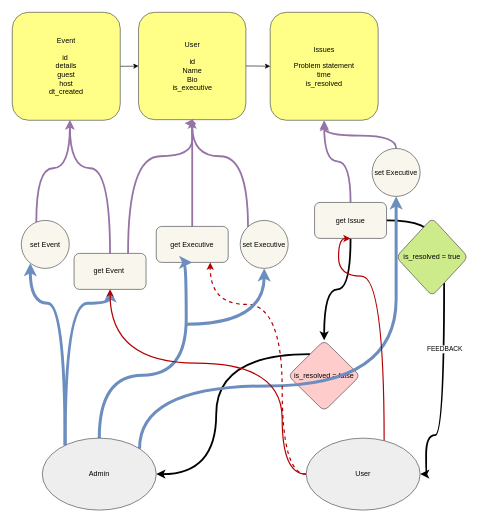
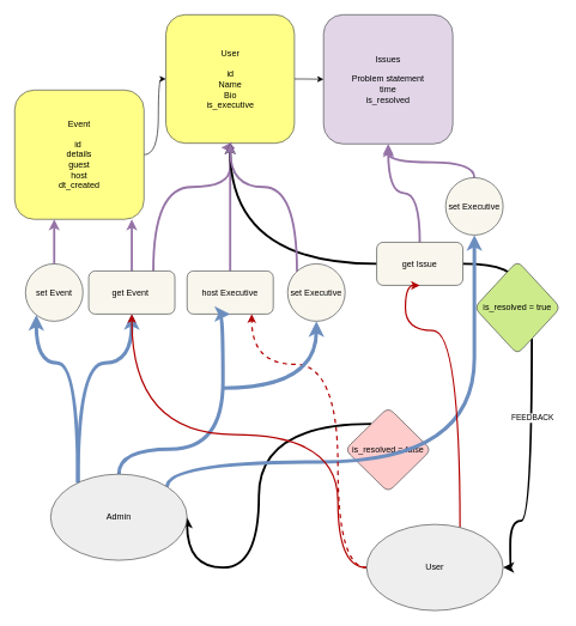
  <mxCell id="0" />
  <mxCell id="1" parent="0" />
  <mxCell id="2" value="" style="edgeStyle=orthogonalEdgeStyle;rounded=1;orthogonalLoop=1;jettySize=auto;html=1;curved=1;" parent="1" source="3" target="6" edge="1"><mxGeometry relative="1" as="geometry" /></mxCell>
- <mxCell id="3" value="Event&lt;br&gt;&lt;br&gt;id&amp;nbsp;&lt;br&gt;details&lt;br&gt;guest&lt;br&gt;host&lt;br&gt;dt_created" style="whiteSpace=wrap;html=1;aspect=fixed;fillColor=#ffff88;strokeColor=#36393d;rounded=1;" parent="1" vertex="1"><mxGeometry x="20" y="20" width="180" height="180" as="geometry" /></mxCell>
- <mxCell id="4" value="Issues&lt;br&gt;&lt;br&gt;Problem statement&lt;br&gt;time&lt;br&gt;is_resolved&lt;br&gt;" style="whiteSpace=wrap;html=1;aspect=fixed;fillColor=#ffff88;strokeColor=#36393d;rounded=1;" parent="1" vertex="1"><mxGeometry x="450" y="20" width="180" height="180" as="geometry" /></mxCell>
+ <mxCell id="3" value="Event&lt;br&gt;&lt;br&gt;id&amp;nbsp;&lt;br&gt;details&lt;br&gt;guest&lt;br&gt;host&lt;br&gt;dt_created" style="whiteSpace=wrap;html=1;aspect=fixed;fillColor=#ffff88;strokeColor=#36393d;rounded=1;" parent="1" vertex="1"><mxGeometry x="20" y="125" width="180" height="180" as="geometry" /></mxCell>
+ <mxCell id="4" value="Issues&lt;br&gt;&lt;br&gt;Problem statement&lt;br&gt;time&lt;br&gt;is_resolved&lt;br&gt;" style="whiteSpace=wrap;html=1;aspect=fixed;fillColor=#e1d5e7;strokeColor=#36393d;rounded=1;" parent="1" vertex="1"><mxGeometry x="450" y="20" width="180" height="180" as="geometry" /></mxCell>
  <mxCell id="5" value="" style="edgeStyle=orthogonalEdgeStyle;rounded=1;orthogonalLoop=1;jettySize=auto;html=1;curved=1;" parent="1" source="6" target="4" edge="1"><mxGeometry relative="1" as="geometry" /></mxCell>
  <mxCell id="6" value="User&lt;br&gt;&lt;br&gt;id&lt;br&gt;Name&lt;br&gt;Bio&lt;br&gt;is_executive" style="whiteSpace=wrap;html=1;aspect=fixed;fillColor=#ffff88;strokeColor=#36393d;rounded=1;" parent="1" vertex="1"><mxGeometry x="230.5" y="20" width="179" height="179" as="geometry" /></mxCell>
  <mxCell id="7" value="" style="edgeStyle=orthogonalEdgeStyle;rounded=1;orthogonalLoop=1;jettySize=auto;html=1;fillColor=#e1d5e7;strokeColor=#9673a6;strokeWidth=3;curved=1;" parent="1" source="10" target="3" edge="1"><mxGeometry relative="1" as="geometry"><Array as="points"><mxPoint x="183" y="280" /><mxPoint x="116" y="280" /></Array></mxGeometry></mxCell>
  <mxCell id="8" value="" style="edgeStyle=orthogonalEdgeStyle;rounded=1;orthogonalLoop=1;jettySize=auto;html=1;fillColor=#dae8fc;strokeColor=#6c8ebf;gradientColor=#7ea6e0;strokeWidth=5;curved=1;" parent="1" source="29" target="10" edge="1"><mxGeometry relative="1" as="geometry"><Array as="points"><mxPoint x="108" y="505" /><mxPoint x="183" y="505" /></Array></mxGeometry></mxCell>
  <mxCell id="9" style="edgeStyle=orthogonalEdgeStyle;rounded=1;orthogonalLoop=1;jettySize=auto;html=1;exitX=0.75;exitY=0;exitDx=0;exitDy=0;strokeColor=#9673A6;strokeWidth=3;entryX=0.43;entryY=1.034;entryDx=0;entryDy=0;entryPerimeter=0;curved=1;" parent="1" source="10" target="6" edge="1"><mxGeometry relative="1" as="geometry"><mxPoint x="320" y="260" as="targetPoint" /><Array as="points"><mxPoint x="213" y="260" /><mxPoint x="320" y="260" /></Array></mxGeometry></mxCell>
- <mxCell id="10" value="get Event&amp;nbsp;" style="rounded=1;whiteSpace=wrap;html=1;fillColor=#f9f7ed;strokeColor=#36393d;" parent="1" vertex="1"><mxGeometry x="123" y="422" width="120" height="60" as="geometry" /></mxCell>
+ <mxCell id="10" value="get Event&amp;nbsp;" style="rounded=1;whiteSpace=wrap;html=1;fillColor=#f9f7ed;strokeColor=#36393d;" parent="1" vertex="1"><mxGeometry x="123" y="377" width="120" height="60" as="geometry" /></mxCell>
  <mxCell id="11" value="" style="edgeStyle=orthogonalEdgeStyle;rounded=1;orthogonalLoop=1;jettySize=auto;html=1;fillColor=#e1d5e7;strokeColor=#9673A6;strokeWidth=3;curved=1;endArrow=diamond;" parent="1" source="12" target="6" edge="1"><mxGeometry relative="1" as="geometry"><Array as="points"><mxPoint x="320" y="240" /><mxPoint x="320" y="240" /></Array></mxGeometry></mxCell>
- <mxCell id="12" value="get Executive" style="rounded=1;whiteSpace=wrap;html=1;fillColor=#f9f7ed;strokeColor=#36393d;" parent="1" vertex="1"><mxGeometry x="260" y="377" width="120" height="60" as="geometry" /></mxCell>
+ <mxCell id="12" value="host Executive" style="rounded=1;whiteSpace=wrap;html=1;fillColor=#f9f7ed;strokeColor=#36393d;" parent="1" vertex="1"><mxGeometry x="260" y="377" width="120" height="60" as="geometry" /></mxCell>
  <mxCell id="13" value="" style="edgeStyle=orthogonalEdgeStyle;rounded=1;orthogonalLoop=1;jettySize=auto;html=1;fillColor=#e1d5e7;strokeColor=#9673A6;strokeWidth=3;curved=1;" parent="1" source="16" target="4" edge="1"><mxGeometry relative="1" as="geometry" /></mxCell>
  <mxCell id="14" value="" style="edgeStyle=orthogonalEdgeStyle;rounded=1;orthogonalLoop=1;jettySize=auto;html=1;strokeWidth=3;entryX=0.5;entryY=0;entryDx=0;entryDy=0;curved=1;" parent="1" source="16" edge="1"><mxGeometry relative="1" as="geometry"><mxPoint x="720" y="410" as="targetPoint" /></mxGeometry></mxCell>
- <mxCell id="15" value="" style="edgeStyle=orthogonalEdgeStyle;rounded=1;orthogonalLoop=1;jettySize=auto;html=1;strokeWidth=3;curved=1;" parent="1" source="16" target="21" edge="1"><mxGeometry relative="1" as="geometry" /></mxCell>
+ <mxCell id="15" value="" style="edgeStyle=orthogonalEdgeStyle;rounded=1;orthogonalLoop=1;jettySize=auto;html=1;strokeWidth=3;curved=1;" parent="1" source="16" target="6" edge="1"><mxGeometry relative="1" as="geometry" /></mxCell>
  <mxCell id="16" value="get Issue" style="rounded=1;whiteSpace=wrap;html=1;fillColor=#f9f7ed;strokeColor=#36393d;" parent="1" vertex="1"><mxGeometry x="524" y="337" width="120" height="60" as="geometry" /></mxCell>
  <mxCell id="17" style="edgeStyle=orthogonalEdgeStyle;rounded=1;orthogonalLoop=1;jettySize=auto;html=1;entryX=1;entryY=0.5;entryDx=0;entryDy=0;strokeWidth=3;curved=1;" parent="1" source="19" target="33" edge="1"><mxGeometry relative="1" as="geometry"><mxPoint x="743" y="735" as="targetPoint" /><mxPoint x="720" y="540" as="sourcePoint" /><Array as="points"><mxPoint x="740" y="725" /><mxPoint x="710" y="725" /><mxPoint x="710" y="790" /></Array></mxGeometry></mxCell>
  <mxCell id="18" value="FEEDBACK" style="edgeLabel;html=1;align=center;verticalAlign=middle;resizable=0;points=[];rounded=1;" parent="17" vertex="1" connectable="0"><mxGeometry x="-0.386" y="2" relative="1" as="geometry"><mxPoint x="-2" as="offset" /></mxGeometry></mxCell>
  <mxCell id="19" value="is_resolved = true" style="rhombus;whiteSpace=wrap;html=1;rounded=1;fillColor=#cdeb8b;strokeColor=#36393d;" parent="1" vertex="1"><mxGeometry x="660" y="363" width="120" height="130" as="geometry" /></mxCell>
  <mxCell id="20" style="edgeStyle=orthogonalEdgeStyle;rounded=1;orthogonalLoop=1;jettySize=auto;html=1;entryX=1;entryY=0.5;entryDx=0;entryDy=0;strokeWidth=3;curved=1;" parent="1" source="21" target="29" edge="1"><mxGeometry relative="1" as="geometry"><Array as="points"><mxPoint x="360" y="590" /><mxPoint x="360" y="790" /></Array></mxGeometry></mxCell>
  <mxCell id="21" value="is_resolved = false" style="rhombus;whiteSpace=wrap;html=1;rounded=1;fillColor=#ffcccc;strokeColor=#36393d;" parent="1" vertex="1"><mxGeometry x="480" y="567" width="120" height="118" as="geometry" /></mxCell>
  <mxCell id="22" value="" style="edgeStyle=orthogonalEdgeStyle;rounded=1;orthogonalLoop=1;jettySize=auto;html=1;fillColor=#e1d5e7;strokeColor=#9673a6;strokeWidth=3;curved=1;" parent="1" source="24" target="3" edge="1"><mxGeometry relative="1" as="geometry"><Array as="points"><mxPoint x="60" y="280" /><mxPoint x="116" y="280" /></Array></mxGeometry></mxCell>
  <mxCell id="23" value="" style="edgeStyle=orthogonalEdgeStyle;rounded=1;orthogonalLoop=1;jettySize=auto;html=1;fillColor=#dae8fc;strokeColor=#6c8ebf;gradientColor=#7ea6e0;strokeWidth=5;curved=1;" parent="1" source="29" target="24" edge="1"><mxGeometry relative="1" as="geometry"><Array as="points"><mxPoint x="108" y="505" /><mxPoint x="50" y="505" /></Array></mxGeometry></mxCell>
  <mxCell id="24" value="set Event" style="ellipse;whiteSpace=wrap;html=1;aspect=fixed;fillColor=#f9f7ed;strokeColor=#36393d;rounded=1;" parent="1" vertex="1"><mxGeometry x="35" y="367" width="80" height="80" as="geometry" /></mxCell>
  <mxCell id="25" value="" style="edgeStyle=orthogonalEdgeStyle;rounded=1;orthogonalLoop=1;jettySize=auto;html=1;fillColor=#e1d5e7;strokeColor=#9673a6;strokeWidth=3;curved=1;" parent="1" source="26" target="6" edge="1"><mxGeometry relative="1" as="geometry"><Array as="points"><mxPoint x="413" y="260" /><mxPoint x="320" y="260" /></Array></mxGeometry></mxCell>
  <mxCell id="26" value="set Executive" style="ellipse;whiteSpace=wrap;html=1;aspect=fixed;fillColor=#f9f7ed;strokeColor=#36393d;rounded=1;" parent="1" vertex="1"><mxGeometry x="400" y="367" width="80" height="80" as="geometry" /></mxCell>
  <mxCell id="27" style="edgeStyle=orthogonalEdgeStyle;rounded=1;orthogonalLoop=1;jettySize=auto;html=1;entryX=0.5;entryY=1;entryDx=0;entryDy=0;fillColor=#dae8fc;strokeColor=#6C8EBF;gradientColor=#7ea6e0;strokeWidth=5;curved=1;" parent="1" source="29" target="12" edge="1"><mxGeometry relative="1" as="geometry"><mxPoint x="283" y="625" as="targetPoint" /><Array as="points"><mxPoint x="165" y="625" /><mxPoint x="310" y="625" /><mxPoint x="310" y="437" /></Array></mxGeometry></mxCell>
  <mxCell id="28" style="edgeStyle=orthogonalEdgeStyle;orthogonalLoop=1;jettySize=auto;html=1;exitX=1;exitY=0;exitDx=0;exitDy=0;entryX=0.5;entryY=1;entryDx=0;entryDy=0;strokeWidth=5;fillColor=#cce5ff;strokeColor=#6C8EBF;curved=1;" parent="1" source="29" target="36" edge="1"><mxGeometry relative="1" as="geometry"><Array as="points"><mxPoint x="232" y="643" /><mxPoint x="660" y="643" /><mxPoint x="660" y="353" /></Array></mxGeometry></mxCell>
- <mxCell id="29" value="Admin" style="ellipse;whiteSpace=wrap;html=1;fillColor=#eeeeee;strokeColor=#36393d;rounded=1;" parent="1" vertex="1"><mxGeometry x="70" y="730" width="190" height="120" as="geometry" /></mxCell>
+ <mxCell id="29" value="Admin" style="ellipse;whiteSpace=wrap;html=1;fillColor=#eeeeee;strokeColor=#36393d;rounded=1;" parent="1" vertex="1"><mxGeometry x="70" y="660" width="190" height="120" as="geometry" /></mxCell>
  <mxCell id="30" style="edgeStyle=orthogonalEdgeStyle;rounded=1;orthogonalLoop=1;jettySize=auto;html=1;entryX=0.5;entryY=1;entryDx=0;entryDy=0;fillColor=#e51400;strokeColor=#B20000;strokeWidth=2;curved=1;" parent="1" source="33" target="16" edge="1"><mxGeometry relative="1" as="geometry"><Array as="points"><mxPoint x="640" y="460" /><mxPoint x="564" y="460" /></Array></mxGeometry></mxCell>
  <mxCell id="31" style="edgeStyle=orthogonalEdgeStyle;rounded=1;orthogonalLoop=1;jettySize=auto;html=1;entryX=0.5;entryY=1;entryDx=0;entryDy=0;fillColor=#e51400;strokeColor=#B20000;strokeWidth=2;curved=1;" parent="1" source="33" target="10" edge="1"><mxGeometry relative="1" as="geometry"><mxPoint x="293" y="505" as="targetPoint" /><Array as="points"><mxPoint x="470" y="790" /><mxPoint x="470" y="605" /><mxPoint x="183" y="605" /></Array></mxGeometry></mxCell>
  <mxCell id="32" style="edgeStyle=orthogonalEdgeStyle;rounded=1;orthogonalLoop=1;jettySize=auto;html=1;entryX=0.75;entryY=1;entryDx=0;entryDy=0;fillColor=#e51400;strokeColor=#B20000;strokeWidth=2;curved=1;dashed=1;" parent="1" source="33" target="12" edge="1"><mxGeometry relative="1" as="geometry"><Array as="points"><mxPoint x="470" y="790" /><mxPoint x="470" y="507" /><mxPoint x="350" y="507" /></Array></mxGeometry></mxCell>
  <mxCell id="33" value="User" style="ellipse;whiteSpace=wrap;html=1;fillColor=#eeeeee;strokeColor=#36393d;rounded=1;" parent="1" vertex="1"><mxGeometry x="510" y="730" width="190" height="120" as="geometry" /></mxCell>
  <mxCell id="34" value="" style="endArrow=classic;html=1;rounded=1;fillColor=#dae8fc;strokeColor=#6c8ebf;gradientColor=#7ea6e0;strokeWidth=5;curved=1;" parent="1" target="26" edge="1"><mxGeometry width="50" height="50" relative="1" as="geometry"><mxPoint x="310" y="540" as="sourcePoint" /><mxPoint x="413" y="565" as="targetPoint" /><Array as="points"><mxPoint x="440" y="540" /></Array></mxGeometry></mxCell>
  <mxCell id="35" style="edgeStyle=orthogonalEdgeStyle;orthogonalLoop=1;jettySize=auto;html=1;exitX=0.5;exitY=0;exitDx=0;exitDy=0;strokeColor=#9673A6;strokeWidth=3;curved=1;" parent="1" source="36" edge="1"><mxGeometry relative="1" as="geometry"><mxPoint x="540" y="203" as="targetPoint" /></mxGeometry></mxCell>
  <mxCell id="36" value="set Executive" style="ellipse;whiteSpace=wrap;html=1;aspect=fixed;fillColor=#f9f7ed;strokeColor=#36393d;rounded=1;" parent="1" vertex="1"><mxGeometry x="620" y="247" width="80" height="80" as="geometry" /></mxCell>
